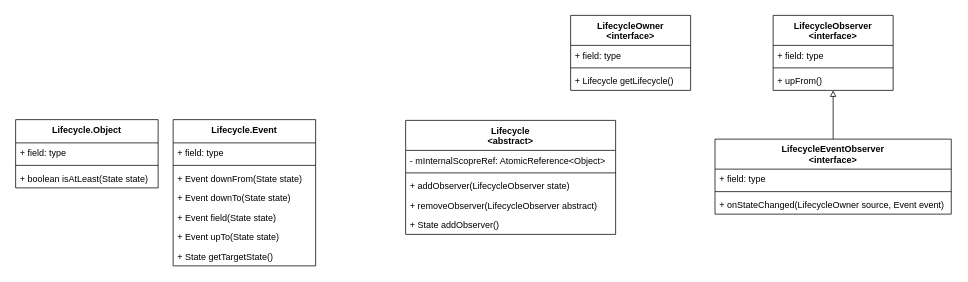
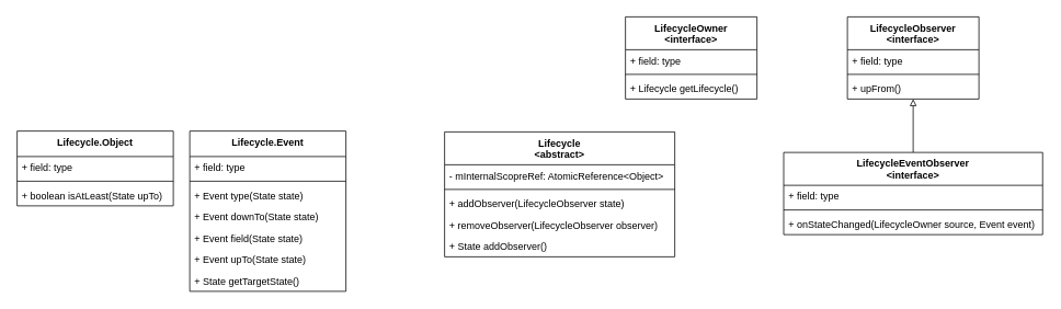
  <mxCell id="0" />
  <mxCell id="1" parent="0" />
  <mxCell id="2" value="LifecycleOwner&#10;&lt;interface&gt;" style="swimlane;fontStyle=1;align=center;verticalAlign=top;childLayout=stackLayout;horizontal=1;startSize=40;horizontalStack=0;resizeParent=1;resizeParentMax=0;resizeLast=0;collapsible=1;marginBottom=0;" vertex="1" parent="1"><mxGeometry x="760" y="20" width="160" height="100" as="geometry" /></mxCell>
  <mxCell id="3" value="+ field: type" style="text;strokeColor=none;fillColor=none;align=left;verticalAlign=top;spacingLeft=4;spacingRight=4;overflow=hidden;rotatable=0;points=[[0,0.5],[1,0.5]];portConstraint=eastwest;" vertex="1" parent="2"><mxGeometry y="40" width="160" height="26" as="geometry" /></mxCell>
  <mxCell id="4" value="" style="line;strokeWidth=1;fillColor=none;align=left;verticalAlign=middle;spacingTop=-1;spacingLeft=3;spacingRight=3;rotatable=0;labelPosition=right;points=[];portConstraint=eastwest;strokeColor=inherit;" vertex="1" parent="2"><mxGeometry y="66" width="160" height="8" as="geometry" /></mxCell>
  <mxCell id="5" value="+ Lifecycle getLifecycle()" style="text;strokeColor=none;fillColor=none;align=left;verticalAlign=top;spacingLeft=4;spacingRight=4;overflow=hidden;rotatable=0;points=[[0,0.5],[1,0.5]];portConstraint=eastwest;" vertex="1" parent="2"><mxGeometry y="74" width="160" height="26" as="geometry" /></mxCell>
  <mxCell id="6" value="LifecycleObserver&#10;&lt;interface&gt;" style="swimlane;fontStyle=1;align=center;verticalAlign=top;childLayout=stackLayout;horizontal=1;startSize=40;horizontalStack=0;resizeParent=1;resizeParentMax=0;resizeLast=0;collapsible=1;marginBottom=0;" vertex="1" parent="1"><mxGeometry x="1030" y="20" width="160" height="100" as="geometry" /></mxCell>
  <mxCell id="7" value="+ field: type" style="text;strokeColor=none;fillColor=none;align=left;verticalAlign=top;spacingLeft=4;spacingRight=4;overflow=hidden;rotatable=0;points=[[0,0.5],[1,0.5]];portConstraint=eastwest;" vertex="1" parent="6"><mxGeometry y="40" width="160" height="26" as="geometry" /></mxCell>
  <mxCell id="8" value="" style="line;strokeWidth=1;fillColor=none;align=left;verticalAlign=middle;spacingTop=-1;spacingLeft=3;spacingRight=3;rotatable=0;labelPosition=right;points=[];portConstraint=eastwest;strokeColor=inherit;" vertex="1" parent="6"><mxGeometry y="66" width="160" height="8" as="geometry" /></mxCell>
  <mxCell id="9" value="+ upFrom()" style="text;strokeColor=none;fillColor=none;align=left;verticalAlign=top;spacingLeft=4;spacingRight=4;overflow=hidden;rotatable=0;points=[[0,0.5],[1,0.5]];portConstraint=eastwest;" vertex="1" parent="6"><mxGeometry y="74" width="160" height="26" as="geometry" /></mxCell>
  <mxCell id="10" style="edgeStyle=orthogonalEdgeStyle;rounded=0;orthogonalLoop=1;jettySize=auto;html=1;endArrow=block;endFill=0;" edge="1" parent="1" source="11" target="6"><mxGeometry relative="1" as="geometry" /></mxCell>
  <mxCell id="11" value="LifecycleEventObserver&#10;&lt;interface&gt;" style="swimlane;fontStyle=1;align=center;verticalAlign=top;childLayout=stackLayout;horizontal=1;startSize=40;horizontalStack=0;resizeParent=1;resizeParentMax=0;resizeLast=0;collapsible=1;marginBottom=0;" vertex="1" parent="1"><mxGeometry x="952.5" y="185" width="315" height="100" as="geometry" /></mxCell>
  <mxCell id="12" value="+ field: type" style="text;strokeColor=none;fillColor=none;align=left;verticalAlign=top;spacingLeft=4;spacingRight=4;overflow=hidden;rotatable=0;points=[[0,0.5],[1,0.5]];portConstraint=eastwest;" vertex="1" parent="11"><mxGeometry y="40" width="315" height="26" as="geometry" /></mxCell>
  <mxCell id="13" value="" style="line;strokeWidth=1;fillColor=none;align=left;verticalAlign=middle;spacingTop=-1;spacingLeft=3;spacingRight=3;rotatable=0;labelPosition=right;points=[];portConstraint=eastwest;strokeColor=inherit;" vertex="1" parent="11"><mxGeometry y="66" width="315" height="8" as="geometry" /></mxCell>
  <mxCell id="14" value="+ onStateChanged(LifecycleOwner source, Event event)" style="text;strokeColor=none;fillColor=none;align=left;verticalAlign=top;spacingLeft=4;spacingRight=4;overflow=hidden;rotatable=0;points=[[0,0.5],[1,0.5]];portConstraint=eastwest;" vertex="1" parent="11"><mxGeometry y="74" width="315" height="26" as="geometry" /></mxCell>
  <mxCell id="15" value="Lifecycle&#10;&lt;abstract&gt;" style="swimlane;fontStyle=1;align=center;verticalAlign=top;childLayout=stackLayout;horizontal=1;startSize=40;horizontalStack=0;resizeParent=1;resizeParentMax=0;resizeLast=0;collapsible=1;marginBottom=0;" vertex="1" parent="1"><mxGeometry x="540" y="160" width="280" height="152" as="geometry" /></mxCell>
  <mxCell id="16" value="- mInternalScopreRef: AtomicReference&lt;Object&gt;" style="text;strokeColor=none;fillColor=none;align=left;verticalAlign=top;spacingLeft=4;spacingRight=4;overflow=hidden;rotatable=0;points=[[0,0.5],[1,0.5]];portConstraint=eastwest;" vertex="1" parent="15"><mxGeometry y="40" width="280" height="26" as="geometry" /></mxCell>
  <mxCell id="17" value="" style="line;strokeWidth=1;fillColor=none;align=left;verticalAlign=middle;spacingTop=-1;spacingLeft=3;spacingRight=3;rotatable=0;labelPosition=right;points=[];portConstraint=eastwest;strokeColor=inherit;" vertex="1" parent="15"><mxGeometry y="66" width="280" height="8" as="geometry" /></mxCell>
  <mxCell id="18" value="+ addObserver(LifecycleObserver state)" style="text;strokeColor=none;fillColor=none;align=left;verticalAlign=top;spacingLeft=4;spacingRight=4;overflow=hidden;rotatable=0;points=[[0,0.5],[1,0.5]];portConstraint=eastwest;" vertex="1" parent="15"><mxGeometry y="74" width="280" height="26" as="geometry" /></mxCell>
- <mxCell id="19" value="+ removeObserver(LifecycleObserver abstract)" style="text;strokeColor=none;fillColor=none;align=left;verticalAlign=top;spacingLeft=4;spacingRight=4;overflow=hidden;rotatable=0;points=[[0,0.5],[1,0.5]];portConstraint=eastwest;" vertex="1" parent="15"><mxGeometry y="100" width="280" height="26" as="geometry" /></mxCell>
+ <mxCell id="19" value="+ removeObserver(LifecycleObserver observer)" style="text;strokeColor=none;fillColor=none;align=left;verticalAlign=top;spacingLeft=4;spacingRight=4;overflow=hidden;rotatable=0;points=[[0,0.5],[1,0.5]];portConstraint=eastwest;" vertex="1" parent="15"><mxGeometry y="100" width="280" height="26" as="geometry" /></mxCell>
  <mxCell id="20" value="+ State addObserver()" style="text;strokeColor=none;fillColor=none;align=left;verticalAlign=top;spacingLeft=4;spacingRight=4;overflow=hidden;rotatable=0;points=[[0,0.5],[1,0.5]];portConstraint=eastwest;" vertex="1" parent="15"><mxGeometry y="126" width="280" height="26" as="geometry" /></mxCell>
  <mxCell id="21" value="Lifecycle.Event" style="swimlane;fontStyle=1;align=center;verticalAlign=top;childLayout=stackLayout;horizontal=1;startSize=31;horizontalStack=0;resizeParent=1;resizeParentMax=0;resizeLast=0;collapsible=1;marginBottom=0;" vertex="1" parent="1"><mxGeometry x="230" y="159" width="190" height="195" as="geometry" /></mxCell>
  <mxCell id="22" value="+ field: type" style="text;strokeColor=none;fillColor=none;align=left;verticalAlign=top;spacingLeft=4;spacingRight=4;overflow=hidden;rotatable=0;points=[[0,0.5],[1,0.5]];portConstraint=eastwest;" vertex="1" parent="21"><mxGeometry y="31" width="190" height="26" as="geometry" /></mxCell>
  <mxCell id="23" value="" style="line;strokeWidth=1;fillColor=none;align=left;verticalAlign=middle;spacingTop=-1;spacingLeft=3;spacingRight=3;rotatable=0;labelPosition=right;points=[];portConstraint=eastwest;strokeColor=inherit;" vertex="1" parent="21"><mxGeometry y="57" width="190" height="8" as="geometry" /></mxCell>
- <mxCell id="24" value="+ Event downFrom(State state)" style="text;strokeColor=none;fillColor=none;align=left;verticalAlign=top;spacingLeft=4;spacingRight=4;overflow=hidden;rotatable=0;points=[[0,0.5],[1,0.5]];portConstraint=eastwest;" vertex="1" parent="21"><mxGeometry y="65" width="190" height="26" as="geometry" /></mxCell>
+ <mxCell id="24" value="+ Event type(State state)" style="text;strokeColor=none;fillColor=none;align=left;verticalAlign=top;spacingLeft=4;spacingRight=4;overflow=hidden;rotatable=0;points=[[0,0.5],[1,0.5]];portConstraint=eastwest;" vertex="1" parent="21"><mxGeometry y="65" width="190" height="26" as="geometry" /></mxCell>
  <mxCell id="25" value="+ Event downTo(State state)" style="text;strokeColor=none;fillColor=none;align=left;verticalAlign=top;spacingLeft=4;spacingRight=4;overflow=hidden;rotatable=0;points=[[0,0.5],[1,0.5]];portConstraint=eastwest;" vertex="1" parent="21"><mxGeometry y="91" width="190" height="26" as="geometry" /></mxCell>
  <mxCell id="26" value="+ Event field(State state)" style="text;strokeColor=none;fillColor=none;align=left;verticalAlign=top;spacingLeft=4;spacingRight=4;overflow=hidden;rotatable=0;points=[[0,0.5],[1,0.5]];portConstraint=eastwest;" vertex="1" parent="21"><mxGeometry y="117" width="190" height="26" as="geometry" /></mxCell>
  <mxCell id="27" value="+ Event upTo(State state)" style="text;strokeColor=none;fillColor=none;align=left;verticalAlign=top;spacingLeft=4;spacingRight=4;overflow=hidden;rotatable=0;points=[[0,0.5],[1,0.5]];portConstraint=eastwest;" vertex="1" parent="21"><mxGeometry y="143" width="190" height="26" as="geometry" /></mxCell>
  <mxCell id="28" value="+ State getTargetState()" style="text;strokeColor=none;fillColor=none;align=left;verticalAlign=top;spacingLeft=4;spacingRight=4;overflow=hidden;rotatable=0;points=[[0,0.5],[1,0.5]];portConstraint=eastwest;" vertex="1" parent="21"><mxGeometry y="169" width="190" height="26" as="geometry" /></mxCell>
  <mxCell id="29" value="Lifecycle.Object" style="swimlane;fontStyle=1;align=center;verticalAlign=top;childLayout=stackLayout;horizontal=1;startSize=31;horizontalStack=0;resizeParent=1;resizeParentMax=0;resizeLast=0;collapsible=1;marginBottom=0;" vertex="1" parent="1"><mxGeometry x="20" y="159" width="190" height="91" as="geometry" /></mxCell>
  <mxCell id="30" value="+ field: type" style="text;strokeColor=none;fillColor=none;align=left;verticalAlign=top;spacingLeft=4;spacingRight=4;overflow=hidden;rotatable=0;points=[[0,0.5],[1,0.5]];portConstraint=eastwest;" vertex="1" parent="29"><mxGeometry y="31" width="190" height="26" as="geometry" /></mxCell>
  <mxCell id="31" value="" style="line;strokeWidth=1;fillColor=none;align=left;verticalAlign=middle;spacingTop=-1;spacingLeft=3;spacingRight=3;rotatable=0;labelPosition=right;points=[];portConstraint=eastwest;strokeColor=inherit;" vertex="1" parent="29"><mxGeometry y="57" width="190" height="8" as="geometry" /></mxCell>
- <mxCell id="32" value="+ boolean isAtLeast(State state)" style="text;strokeColor=none;fillColor=none;align=left;verticalAlign=top;spacingLeft=4;spacingRight=4;overflow=hidden;rotatable=0;points=[[0,0.5],[1,0.5]];portConstraint=eastwest;" vertex="1" parent="29"><mxGeometry y="65" width="190" height="26" as="geometry" /></mxCell>
+ <mxCell id="32" value="+ boolean isAtLeast(State upTo)" style="text;strokeColor=none;fillColor=none;align=left;verticalAlign=top;spacingLeft=4;spacingRight=4;overflow=hidden;rotatable=0;points=[[0,0.5],[1,0.5]];portConstraint=eastwest;" vertex="1" parent="29"><mxGeometry y="65" width="190" height="26" as="geometry" /></mxCell>
